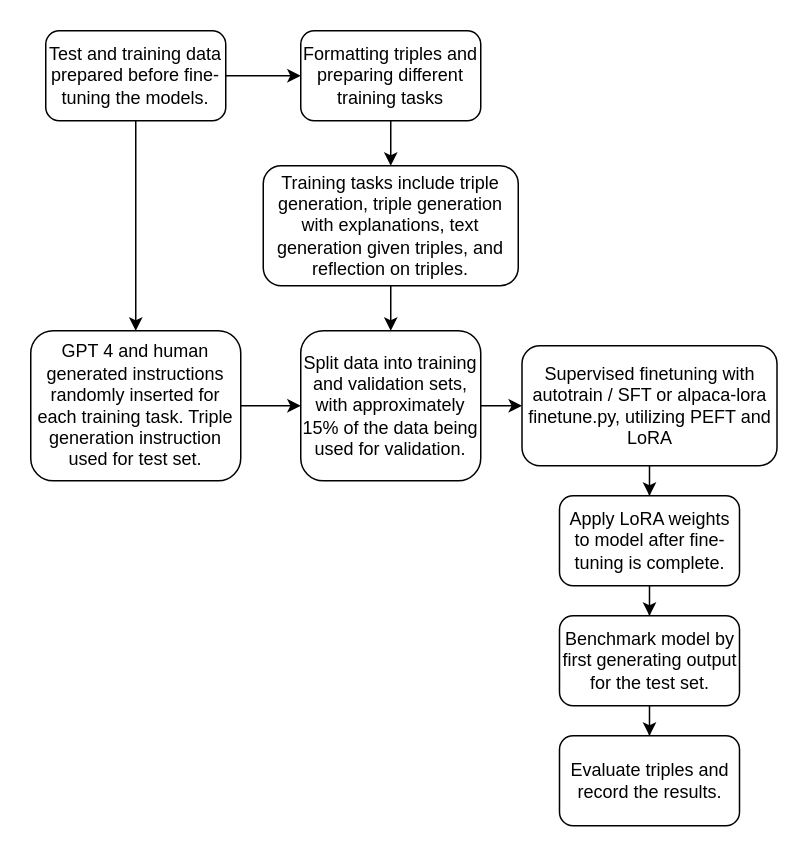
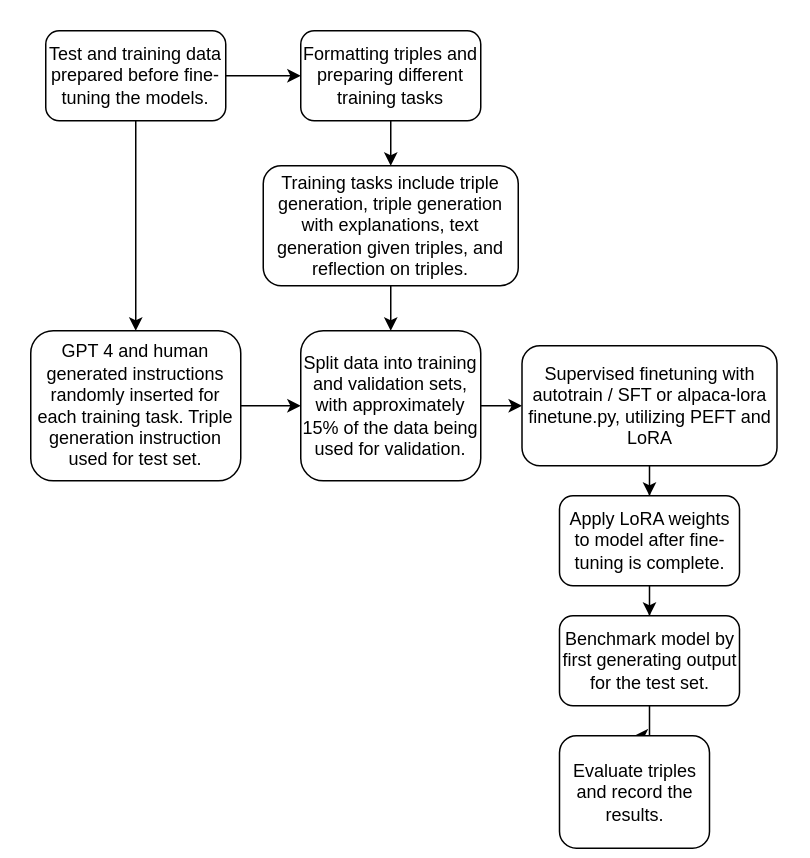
  <mxCell id="0" />
  <mxCell id="1" parent="0" />
  <mxCell id="2" value="" style="edgeStyle=orthogonalEdgeStyle;rounded=0;orthogonalLoop=1;jettySize=auto;html=1;" parent="1" source="4" target="8" edge="1"><mxGeometry relative="1" as="geometry" /></mxCell>
  <mxCell id="3" value="" style="edgeStyle=orthogonalEdgeStyle;rounded=0;orthogonalLoop=1;jettySize=auto;html=1;" parent="1" source="4" target="10" edge="1"><mxGeometry relative="1" as="geometry" /></mxCell>
  <mxCell id="4" value="Test and training data prepared before fine-tuning the models." style="rounded=1;whiteSpace=wrap;html=1;" parent="1" vertex="1"><mxGeometry x="30" y="20" width="120" height="60" as="geometry" /></mxCell>
  <mxCell id="5" value="" style="edgeStyle=orthogonalEdgeStyle;rounded=0;orthogonalLoop=1;jettySize=auto;html=1;" parent="1" source="6" target="12" edge="1"><mxGeometry relative="1" as="geometry" /></mxCell>
  <mxCell id="6" value="Split data into training and validation sets, with approximately 15% of the data being used for validation." style="rounded=1;whiteSpace=wrap;html=1;" parent="1" vertex="1"><mxGeometry x="200" y="220" width="120" height="100" as="geometry" /></mxCell>
  <mxCell id="7" value="" style="edgeStyle=orthogonalEdgeStyle;rounded=0;orthogonalLoop=1;jettySize=auto;html=1;" edge="1" parent="1" source="8" target="19"><mxGeometry relative="1" as="geometry" /></mxCell>
  <mxCell id="8" value="Formatting triples and preparing different training tasks" style="whiteSpace=wrap;html=1;rounded=1;" parent="1" vertex="1"><mxGeometry x="200" y="20" width="120" height="60" as="geometry" /></mxCell>
  <mxCell id="9" value="" style="edgeStyle=orthogonalEdgeStyle;rounded=0;orthogonalLoop=1;jettySize=auto;html=1;" edge="1" parent="1" source="10" target="6"><mxGeometry relative="1" as="geometry" /></mxCell>
  <mxCell id="10" value="GPT 4 and human generated instructions randomly inserted for each training task. Triple generation instruction used for test set." style="rounded=1;whiteSpace=wrap;html=1;" parent="1" vertex="1"><mxGeometry x="20" y="220" width="140" height="100" as="geometry" /></mxCell>
  <mxCell id="11" value="" style="edgeStyle=orthogonalEdgeStyle;rounded=0;orthogonalLoop=1;jettySize=auto;html=1;" parent="1" source="12" target="14" edge="1"><mxGeometry relative="1" as="geometry" /></mxCell>
  <mxCell id="12" value="Supervised finetuning with autotrain / SFT or alpaca-lora finetune.py, utilizing PEFT and LoRA" style="whiteSpace=wrap;html=1;rounded=1;" parent="1" vertex="1"><mxGeometry x="347.5" y="230" width="170" height="80" as="geometry" /></mxCell>
  <mxCell id="13" value="" style="edgeStyle=orthogonalEdgeStyle;rounded=0;orthogonalLoop=1;jettySize=auto;html=1;" parent="1" source="14" target="16" edge="1"><mxGeometry relative="1" as="geometry" /></mxCell>
  <mxCell id="14" value="Apply LoRA weights to model after fine-tuning is complete." style="whiteSpace=wrap;html=1;rounded=1;" parent="1" vertex="1"><mxGeometry x="372.5" y="330" width="120" height="60" as="geometry" /></mxCell>
  <mxCell id="15" value="" style="edgeStyle=orthogonalEdgeStyle;rounded=0;orthogonalLoop=1;jettySize=auto;html=1;" parent="1" source="16" target="17" edge="1"><mxGeometry relative="1" as="geometry" /></mxCell>
  <mxCell id="16" value="Benchmark model by first generating output for the test set." style="whiteSpace=wrap;html=1;rounded=1;" parent="1" vertex="1"><mxGeometry x="372.5" y="410" width="120" height="60" as="geometry" /></mxCell>
- <mxCell id="17" value="Evaluate triples and record the results." style="whiteSpace=wrap;html=1;rounded=1;" parent="1" vertex="1"><mxGeometry x="372.5" y="490" width="120" height="60" as="geometry" /></mxCell>
+ <mxCell id="17" value="Evaluate triples and record the results." style="whiteSpace=wrap;html=1;rounded=1;" parent="1" vertex="1"><mxGeometry x="372.5" y="490" width="100" height="75" as="geometry" /></mxCell>
  <mxCell id="18" value="" style="edgeStyle=orthogonalEdgeStyle;rounded=0;orthogonalLoop=1;jettySize=auto;html=1;" edge="1" parent="1" source="19" target="6"><mxGeometry relative="1" as="geometry" /></mxCell>
  <mxCell id="19" value="Training tasks include triple generation, triple generation with explanations, text generation given triples, and reflection on triples." style="whiteSpace=wrap;html=1;rounded=1;" vertex="1" parent="1"><mxGeometry x="175" y="110" width="170" height="80" as="geometry" /></mxCell>
